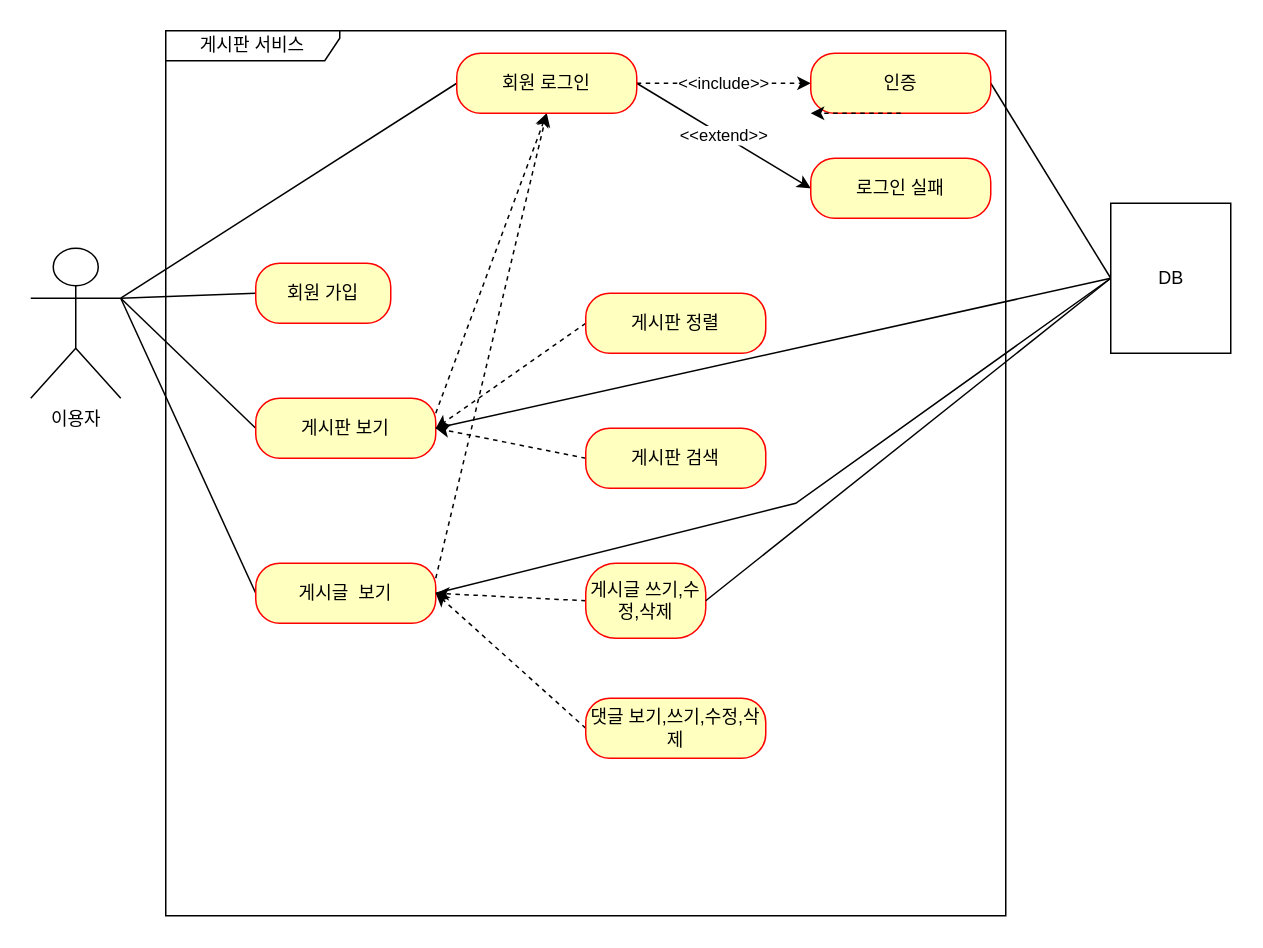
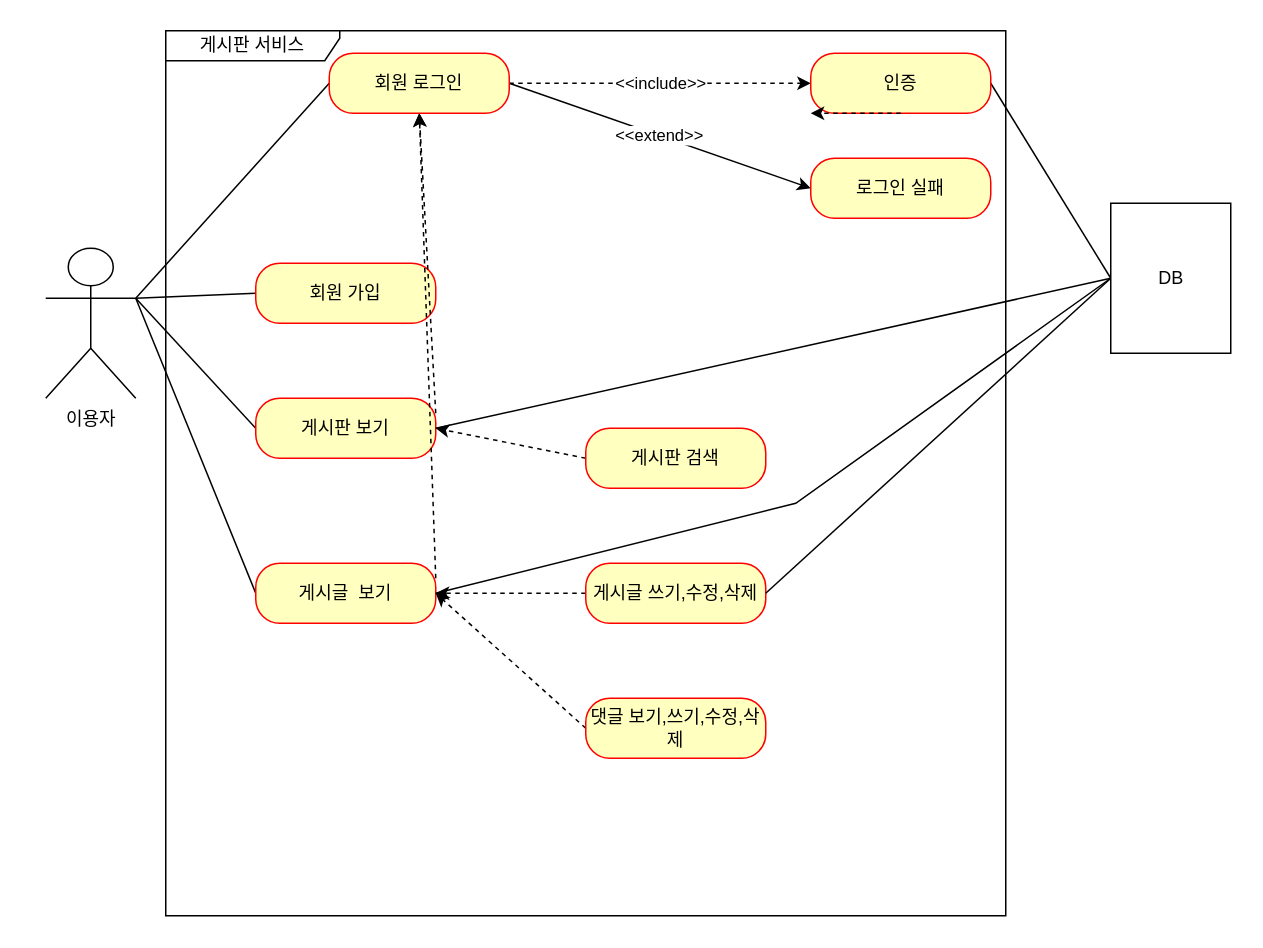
  <mxCell id="0" />
  <mxCell id="1" parent="0" />
- <mxCell id="2" value="이용자" style="shape=umlActor;verticalLabelPosition=bottom;verticalAlign=top;html=1;" vertex="1" parent="1"><mxGeometry x="20" y="165" width="60" height="100" as="geometry" /></mxCell>
+ <mxCell id="2" value="이용자" style="shape=umlActor;verticalLabelPosition=bottom;verticalAlign=top;html=1;" vertex="1" parent="1"><mxGeometry x="30" y="165" width="60" height="100" as="geometry" /></mxCell>
  <mxCell id="3" value="게시판 서비스" style="shape=umlFrame;whiteSpace=wrap;html=1;width=116;height=20;" vertex="1" parent="1"><mxGeometry x="110" y="20" width="560" height="590" as="geometry" /></mxCell>
  <mxCell id="4" style="orthogonalLoop=1;jettySize=auto;html=1;exitX=0;exitY=0.5;exitDx=0;exitDy=0;entryX=1;entryY=0.333;entryDx=0;entryDy=0;entryPerimeter=0;rounded=0;startArrow=none;startFill=0;endArrow=none;endFill=0;" edge="1" parent="1" source="5" target="2"><mxGeometry relative="1" as="geometry" /></mxCell>
- <mxCell id="5" value="회원 가입" style="rounded=1;whiteSpace=wrap;html=1;arcSize=40;fontColor=#000000;fillColor=#ffffc0;strokeColor=#ff0000;" vertex="1" parent="1"><mxGeometry x="170" y="175" width="90" height="40" as="geometry" /></mxCell>
+ <mxCell id="5" value="회원 가입" style="rounded=1;whiteSpace=wrap;html=1;arcSize=40;fontColor=#000000;fillColor=#ffffc0;strokeColor=#ff0000;" vertex="1" parent="1"><mxGeometry x="170" y="175" width="120" height="40" as="geometry" /></mxCell>
  <mxCell id="6" style="edgeStyle=none;rounded=0;orthogonalLoop=1;jettySize=auto;html=1;exitX=0;exitY=0.5;exitDx=0;exitDy=0;entryX=1;entryY=0.333;entryDx=0;entryDy=0;entryPerimeter=0;startArrow=none;startFill=0;endArrow=none;endFill=0;" edge="1" parent="1" source="8" target="2"><mxGeometry relative="1" as="geometry" /></mxCell>
  <mxCell id="7" style="edgeStyle=none;rounded=0;orthogonalLoop=1;jettySize=auto;html=1;exitX=1;exitY=0.25;exitDx=0;exitDy=0;entryX=0.5;entryY=1;entryDx=0;entryDy=0;dashed=1;startArrow=none;startFill=0;endArrow=classic;endFill=1;" edge="1" parent="1" source="8" target="15"><mxGeometry relative="1" as="geometry" /></mxCell>
  <mxCell id="8" value="게시판 보기" style="rounded=1;whiteSpace=wrap;html=1;arcSize=40;fontColor=#000000;fillColor=#ffffc0;strokeColor=#ff0000;" vertex="1" parent="1"><mxGeometry x="170" y="265" width="120" height="40" as="geometry" /></mxCell>
  <mxCell id="9" style="edgeStyle=none;rounded=0;orthogonalLoop=1;jettySize=auto;html=1;exitX=0;exitY=0.5;exitDx=0;exitDy=0;entryX=1;entryY=0.333;entryDx=0;entryDy=0;entryPerimeter=0;startArrow=none;startFill=0;endArrow=none;endFill=0;" edge="1" parent="1" source="11" target="2"><mxGeometry relative="1" as="geometry" /></mxCell>
  <mxCell id="10" style="edgeStyle=none;rounded=0;orthogonalLoop=1;jettySize=auto;html=1;exitX=1;exitY=0.25;exitDx=0;exitDy=0;entryX=0.5;entryY=1;entryDx=0;entryDy=0;dashed=1;startArrow=none;startFill=0;endArrow=classic;endFill=1;" edge="1" parent="1" source="11" target="15"><mxGeometry relative="1" as="geometry" /></mxCell>
  <mxCell id="11" value="게시글&amp;nbsp; 보기" style="rounded=1;whiteSpace=wrap;html=1;arcSize=40;fontColor=#000000;fillColor=#ffffc0;strokeColor=#ff0000;" vertex="1" parent="1"><mxGeometry x="170" y="375" width="120" height="40" as="geometry" /></mxCell>
  <mxCell id="12" style="edgeStyle=none;rounded=0;orthogonalLoop=1;jettySize=auto;html=1;exitX=0;exitY=0.5;exitDx=0;exitDy=0;entryX=1;entryY=0.333;entryDx=0;entryDy=0;entryPerimeter=0;startArrow=none;startFill=0;endArrow=none;endFill=0;" edge="1" parent="1" source="15" target="2"><mxGeometry relative="1" as="geometry" /></mxCell>
  <mxCell id="13" value="&amp;lt;&amp;lt;extend&amp;gt;&amp;gt;" style="edgeStyle=none;rounded=0;orthogonalLoop=1;jettySize=auto;html=1;exitX=1;exitY=0.5;exitDx=0;exitDy=0;entryX=0;entryY=0.5;entryDx=0;entryDy=0;startArrow=none;startFill=0;endArrow=classic;endFill=1;" edge="1" parent="1" source="15" target="18"><mxGeometry relative="1" as="geometry" /></mxCell>
  <mxCell id="14" value="&amp;lt;&amp;lt;include&amp;gt;&amp;gt;" style="edgeStyle=none;rounded=0;orthogonalLoop=1;jettySize=auto;html=1;exitX=1;exitY=0.5;exitDx=0;exitDy=0;entryX=0;entryY=0.5;entryDx=0;entryDy=0;dashed=1;startArrow=none;startFill=0;endArrow=classic;endFill=1;" edge="1" parent="1" source="15" target="17"><mxGeometry relative="1" as="geometry" /></mxCell>
- <mxCell id="15" value="회원 로그인" style="rounded=1;whiteSpace=wrap;html=1;arcSize=40;fontColor=#000000;fillColor=#ffffc0;strokeColor=#ff0000;" vertex="1" parent="1"><mxGeometry x="304" y="35" width="120" height="40" as="geometry" /></mxCell>
+ <mxCell id="15" value="회원 로그인" style="rounded=1;whiteSpace=wrap;html=1;arcSize=40;fontColor=#000000;fillColor=#ffffc0;strokeColor=#ff0000;" vertex="1" parent="1"><mxGeometry x="219" y="35" width="120" height="40" as="geometry" /></mxCell>
  <mxCell id="16" style="edgeStyle=none;rounded=0;orthogonalLoop=1;jettySize=auto;html=1;exitX=1;exitY=0.5;exitDx=0;exitDy=0;entryX=0;entryY=0.5;entryDx=0;entryDy=0;startArrow=none;startFill=0;endArrow=none;endFill=0;" edge="1" parent="1" source="17" target="31"><mxGeometry relative="1" as="geometry" /></mxCell>
  <mxCell id="17" value="인증" style="rounded=1;whiteSpace=wrap;html=1;arcSize=40;fontColor=#000000;fillColor=#ffffc0;strokeColor=#ff0000;" vertex="1" parent="1"><mxGeometry x="540" y="35" width="120" height="40" as="geometry" /></mxCell>
  <mxCell id="18" value="로그인 실패" style="rounded=1;whiteSpace=wrap;html=1;arcSize=40;fontColor=#000000;fillColor=#ffffc0;strokeColor=#ff0000;" vertex="1" parent="1"><mxGeometry x="540" y="105" width="120" height="40" as="geometry" /></mxCell>
- <mxCell id="19" style="edgeStyle=none;rounded=0;orthogonalLoop=1;jettySize=auto;html=1;exitX=0;exitY=0.5;exitDx=0;exitDy=0;entryX=1;entryY=0.5;entryDx=0;entryDy=0;dashed=1;startArrow=none;startFill=0;endArrow=classic;endFill=1;" edge="1" parent="1" source="20" target="8"><mxGeometry relative="1" as="geometry" /></mxCell>
- <mxCell id="20" value="게시판 정렬" style="rounded=1;whiteSpace=wrap;html=1;arcSize=40;fontColor=#000000;fillColor=#ffffc0;strokeColor=#ff0000;" vertex="1" parent="1"><mxGeometry x="390" y="195" width="120" height="40" as="geometry" /></mxCell>
  <mxCell id="21" style="edgeStyle=none;rounded=0;orthogonalLoop=1;jettySize=auto;html=1;exitX=0;exitY=0.5;exitDx=0;exitDy=0;dashed=1;startArrow=none;startFill=0;endArrow=classic;endFill=1;" edge="1" parent="1" source="22"><mxGeometry relative="1" as="geometry"><mxPoint x="290" y="285" as="targetPoint" /></mxGeometry></mxCell>
  <mxCell id="22" value="게시판 검색" style="rounded=1;whiteSpace=wrap;html=1;arcSize=40;fontColor=#000000;fillColor=#ffffc0;strokeColor=#ff0000;" vertex="1" parent="1"><mxGeometry x="390" y="285" width="120" height="40" as="geometry" /></mxCell>
  <mxCell id="23" style="edgeStyle=none;rounded=0;orthogonalLoop=1;jettySize=auto;html=1;exitX=0;exitY=0.5;exitDx=0;exitDy=0;entryX=1;entryY=0.5;entryDx=0;entryDy=0;dashed=1;startArrow=none;startFill=0;endArrow=classic;endFill=1;" edge="1" parent="1" source="24" target="11"><mxGeometry relative="1" as="geometry" /></mxCell>
- <mxCell id="24" value="게시글 쓰기,수정,삭제" style="rounded=1;whiteSpace=wrap;html=1;arcSize=40;fontColor=#000000;fillColor=#ffffc0;strokeColor=#ff0000;" vertex="1" parent="1"><mxGeometry x="390" y="375" width="80" height="50" as="geometry" /></mxCell>
+ <mxCell id="24" value="게시글 쓰기,수정,삭제" style="rounded=1;whiteSpace=wrap;html=1;arcSize=40;fontColor=#000000;fillColor=#ffffc0;strokeColor=#ff0000;" vertex="1" parent="1"><mxGeometry x="390" y="375" width="120" height="40" as="geometry" /></mxCell>
  <mxCell id="25" style="edgeStyle=none;rounded=0;orthogonalLoop=1;jettySize=auto;html=1;exitX=0;exitY=0.5;exitDx=0;exitDy=0;dashed=1;startArrow=none;startFill=0;endArrow=classic;endFill=1;" edge="1" parent="1" source="26"><mxGeometry relative="1" as="geometry"><mxPoint x="290" y="395" as="targetPoint" /></mxGeometry></mxCell>
  <mxCell id="26" value="댓글 보기,쓰기,수정,삭제" style="rounded=1;whiteSpace=wrap;html=1;arcSize=40;fontColor=#000000;fillColor=#ffffc0;strokeColor=#ff0000;" vertex="1" parent="1"><mxGeometry x="390" y="465" width="120" height="40" as="geometry" /></mxCell>
  <mxCell id="27" style="edgeStyle=none;rounded=0;orthogonalLoop=1;jettySize=auto;html=1;exitX=0.5;exitY=1;exitDx=0;exitDy=0;entryX=0;entryY=1;entryDx=0;entryDy=0;dashed=1;startArrow=none;startFill=0;endArrow=classic;endFill=1;" edge="1" parent="1" source="17" target="17"><mxGeometry relative="1" as="geometry" /></mxCell>
  <mxCell id="28" style="edgeStyle=none;rounded=0;orthogonalLoop=1;jettySize=auto;html=1;exitX=0;exitY=0.5;exitDx=0;exitDy=0;startArrow=none;startFill=0;endArrow=none;endFill=0;" edge="1" parent="1" source="31"><mxGeometry relative="1" as="geometry"><mxPoint x="290" y="285" as="targetPoint" /></mxGeometry></mxCell>
  <mxCell id="29" style="edgeStyle=none;rounded=0;orthogonalLoop=1;jettySize=auto;html=1;exitX=0;exitY=0.5;exitDx=0;exitDy=0;entryX=1;entryY=0.5;entryDx=0;entryDy=0;startArrow=none;startFill=0;endArrow=none;endFill=0;" edge="1" parent="1" source="31" target="11"><mxGeometry relative="1" as="geometry"><Array as="points"><mxPoint x="530" y="335" /></Array></mxGeometry></mxCell>
  <mxCell id="30" style="edgeStyle=none;rounded=0;orthogonalLoop=1;jettySize=auto;html=1;exitX=0;exitY=0.5;exitDx=0;exitDy=0;entryX=1;entryY=0.5;entryDx=0;entryDy=0;startArrow=none;startFill=0;endArrow=none;endFill=0;" edge="1" parent="1" source="31" target="24"><mxGeometry relative="1" as="geometry" /></mxCell>
  <mxCell id="31" value="DB" style="html=1;dropTarget=0;strokeColor=default;" vertex="1" parent="1"><mxGeometry x="740" y="135" width="80" height="100" as="geometry" /></mxCell>
